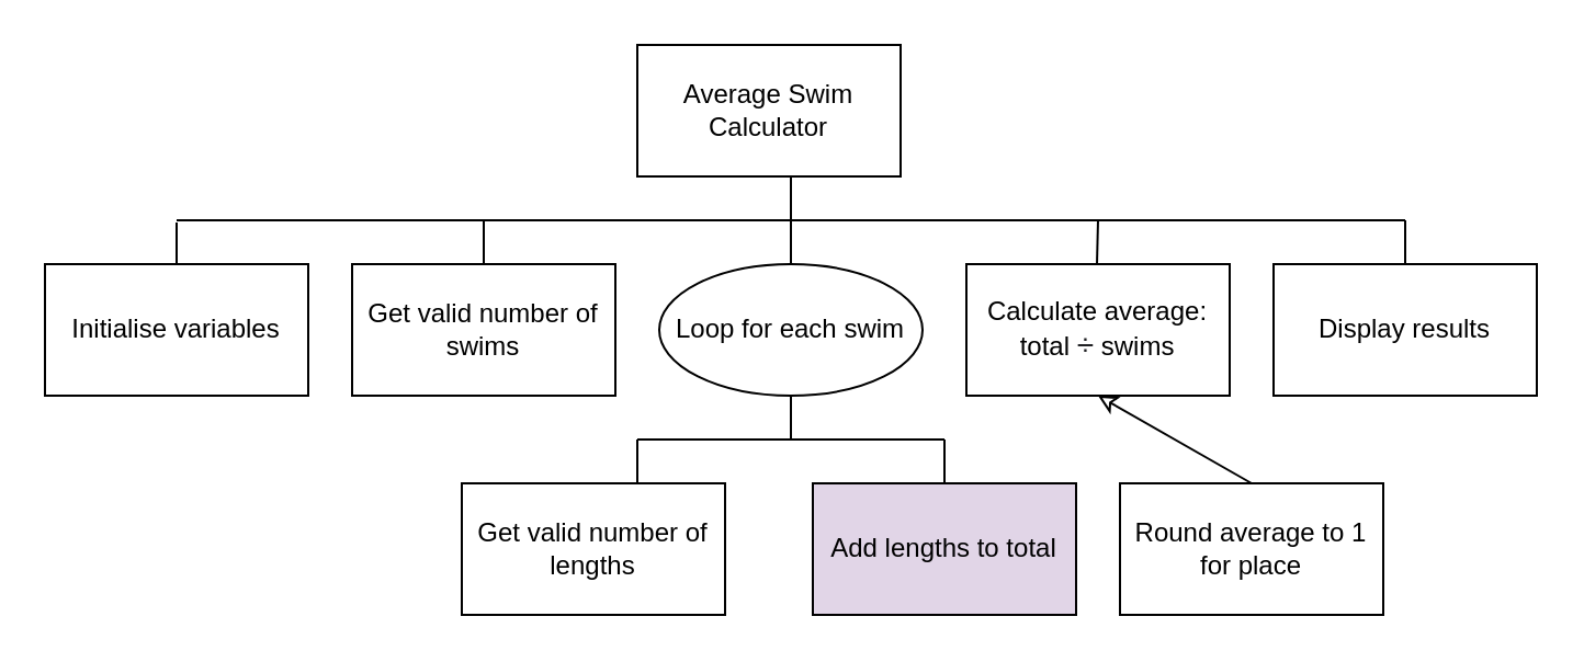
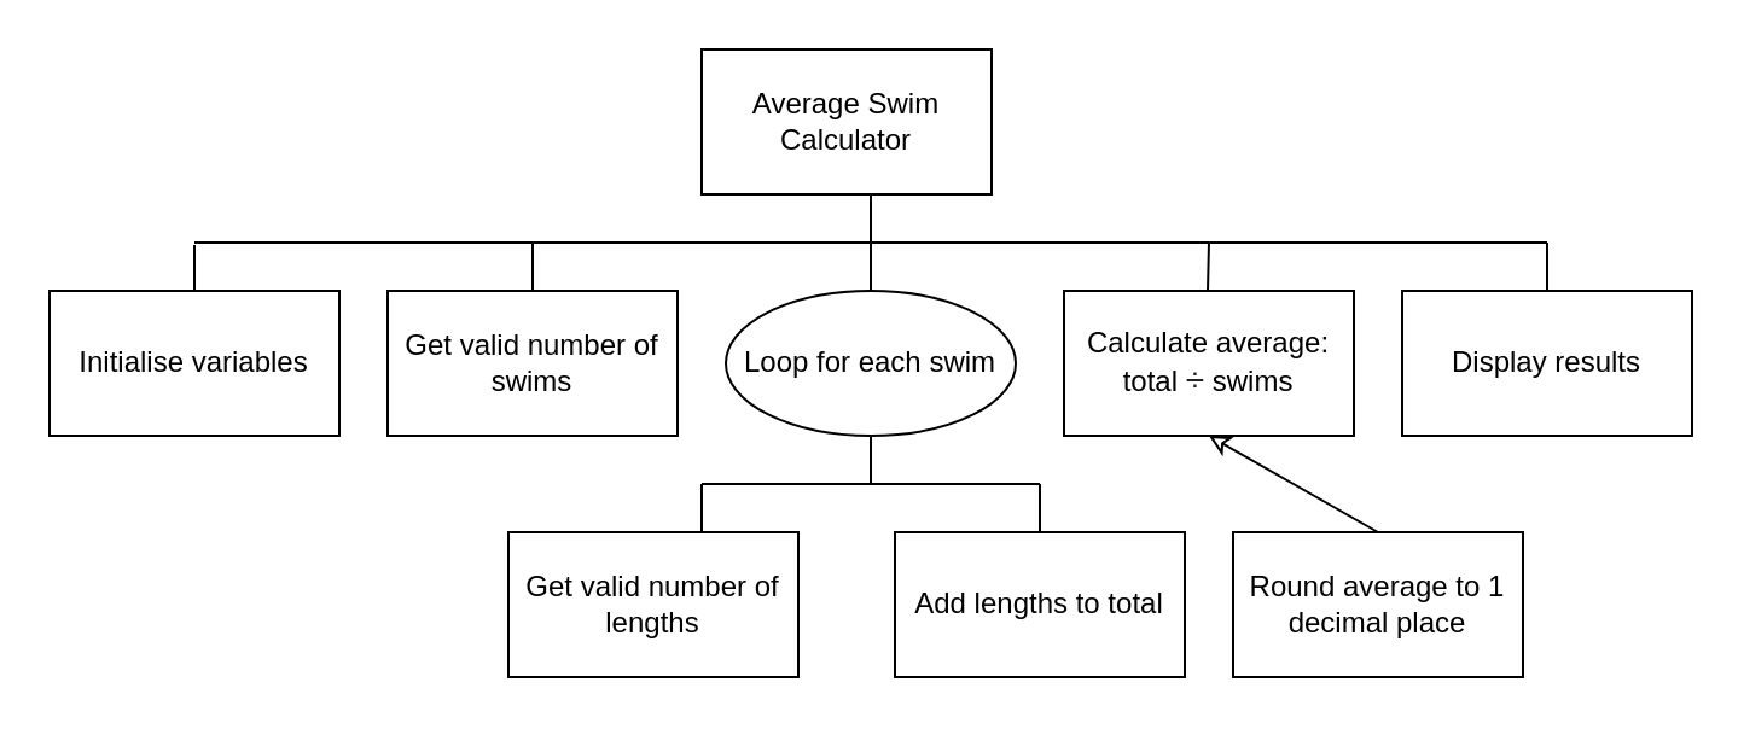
  <mxCell id="0" />
  <mxCell id="1" parent="0" />
  <mxCell id="2" style="edgeStyle=orthogonalEdgeStyle;rounded=0;orthogonalLoop=1;jettySize=auto;html=1;exitX=0.5;exitY=1;exitDx=0;exitDy=0;endArrow=none;endFill=0;" parent="1" source="3" edge="1"><mxGeometry relative="1" as="geometry"><mxPoint x="360" y="100" as="targetPoint" /></mxGeometry></mxCell>
  <mxCell id="3" value="Average Swim Calculator" style="rounded=0;whiteSpace=wrap;html=1;" parent="1" vertex="1"><mxGeometry x="290" y="20" width="120" height="60" as="geometry" /></mxCell>
  <mxCell id="4" value="" style="endArrow=none;html=1;" parent="1" edge="1"><mxGeometry width="50" height="50" relative="1" as="geometry"><mxPoint x="80" y="100" as="sourcePoint" /><mxPoint x="640" y="100" as="targetPoint" /></mxGeometry></mxCell>
  <mxCell id="5" style="edgeStyle=orthogonalEdgeStyle;rounded=0;orthogonalLoop=1;jettySize=auto;html=1;exitX=0.5;exitY=0;exitDx=0;exitDy=0;endArrow=none;endFill=0;" parent="1" edge="1"><mxGeometry relative="1" as="geometry"><mxPoint x="500" y="100" as="targetPoint" /><mxPoint x="499.5" y="120" as="sourcePoint" /></mxGeometry></mxCell>
  <mxCell id="6" style="edgeStyle=orthogonalEdgeStyle;rounded=0;orthogonalLoop=1;jettySize=auto;html=1;exitX=0.5;exitY=0;exitDx=0;exitDy=0;endArrow=none;endFill=0;" parent="1" source="7" edge="1"><mxGeometry relative="1" as="geometry"><mxPoint x="220" y="100" as="targetPoint" /></mxGeometry></mxCell>
  <mxCell id="7" value="Get valid number of swims" style="rounded=0;whiteSpace=wrap;html=1;" parent="1" vertex="1"><mxGeometry x="160" y="120" width="120" height="60" as="geometry" /></mxCell>
  <mxCell id="8" style="rounded=0;orthogonalLoop=1;jettySize=auto;html=1;exitX=0.5;exitY=0;exitDx=0;exitDy=0;entryX=0.5;entryY=1;entryDx=0;entryDy=0;endArrow=classic;endFill=0;" parent="1" source="9" edge="1" target="12"><mxGeometry relative="1" as="geometry"><mxPoint x="510" y="180" as="targetPoint" /></mxGeometry></mxCell>
- <mxCell id="9" value="Round average to 1 for place" style="rounded=0;whiteSpace=wrap;html=1;" parent="1" vertex="1"><mxGeometry x="510" y="220" width="120" height="60" as="geometry" /></mxCell>
+ <mxCell id="9" value="Round average to 1 decimal place" style="rounded=0;whiteSpace=wrap;html=1;" parent="1" vertex="1"><mxGeometry x="510" y="220" width="120" height="60" as="geometry" /></mxCell>
  <mxCell id="10" style="edgeStyle=orthogonalEdgeStyle;rounded=0;orthogonalLoop=1;jettySize=auto;html=1;exitX=0.5;exitY=0;exitDx=0;exitDy=0;endArrow=none;endFill=0;" parent="1" source="11" edge="1"><mxGeometry relative="1" as="geometry"><mxPoint x="640" y="100" as="targetPoint" /></mxGeometry></mxCell>
  <mxCell id="11" value="Display results" style="rounded=0;whiteSpace=wrap;html=1;" parent="1" vertex="1"><mxGeometry x="580" y="120" width="120" height="60" as="geometry" /></mxCell>
  <mxCell id="12" value="Calculate average:&lt;br&gt;total&amp;nbsp;&lt;span style=&quot;color: rgb(32, 33, 36); text-align: left; background-color: rgb(255, 255, 255);&quot;&gt;&lt;font style=&quot;font-size: 14px;&quot;&gt;÷&lt;/font&gt;&lt;font style=&quot;font-size: 12px;&quot;&gt;&amp;nbsp;&lt;/font&gt;&lt;/span&gt;swims" style="rounded=0;whiteSpace=wrap;html=1;" parent="1" vertex="1"><mxGeometry x="440" y="120" width="120" height="60" as="geometry" /></mxCell>
  <mxCell id="13" style="edgeStyle=orthogonalEdgeStyle;rounded=0;orthogonalLoop=1;jettySize=auto;html=1;exitX=0.5;exitY=0;exitDx=0;exitDy=0;endArrow=none;endFill=0;" parent="1" source="14" edge="1"><mxGeometry relative="1" as="geometry"><mxPoint x="80" y="101" as="targetPoint" /></mxGeometry></mxCell>
  <mxCell id="14" value="Initialise variables" style="rounded=0;whiteSpace=wrap;html=1;" parent="1" vertex="1"><mxGeometry x="20" y="120" width="120" height="60" as="geometry" /></mxCell>
  <mxCell id="15" style="edgeStyle=orthogonalEdgeStyle;shape=connector;rounded=0;orthogonalLoop=1;jettySize=auto;html=1;exitX=0.5;exitY=1;exitDx=0;exitDy=0;labelBackgroundColor=default;strokeColor=default;align=center;verticalAlign=middle;fontFamily=Helvetica;fontSize=11;fontColor=default;endArrow=none;endFill=0;" parent="1" source="17" edge="1"><mxGeometry relative="1" as="geometry"><mxPoint x="360" y="200" as="targetPoint" /></mxGeometry></mxCell>
  <mxCell id="16" style="edgeStyle=none;rounded=0;orthogonalLoop=1;jettySize=auto;html=1;exitX=0.5;exitY=0;exitDx=0;exitDy=0;endArrow=none;endFill=0;" parent="1" source="17" edge="1"><mxGeometry relative="1" as="geometry"><mxPoint x="360" y="100" as="targetPoint" /></mxGeometry></mxCell>
  <mxCell id="17" value="Loop for each swim" style="ellipse;whiteSpace=wrap;html=1;" parent="1" vertex="1"><mxGeometry x="300" y="120" width="120" height="60" as="geometry" /></mxCell>
  <mxCell id="18" style="edgeStyle=orthogonalEdgeStyle;shape=connector;rounded=0;orthogonalLoop=1;jettySize=auto;html=1;exitX=0.5;exitY=0;exitDx=0;exitDy=0;labelBackgroundColor=default;strokeColor=default;align=center;verticalAlign=middle;fontFamily=Helvetica;fontSize=11;fontColor=default;endArrow=none;endFill=0;" parent="1" source="19" edge="1"><mxGeometry relative="1" as="geometry"><mxPoint x="290" y="200" as="targetPoint" /></mxGeometry></mxCell>
  <mxCell id="19" value="Get valid number of lengths" style="rounded=0;whiteSpace=wrap;html=1;" parent="1" vertex="1"><mxGeometry x="210" y="220" width="120" height="60" as="geometry" /></mxCell>
  <mxCell id="20" style="edgeStyle=orthogonalEdgeStyle;rounded=0;orthogonalLoop=1;jettySize=auto;html=1;exitX=0.5;exitY=0;exitDx=0;exitDy=0;endArrow=none;endFill=0;" parent="1" source="21" edge="1"><mxGeometry relative="1" as="geometry"><mxPoint x="430" y="200" as="targetPoint" /></mxGeometry></mxCell>
- <mxCell id="21" value="Add lengths to total" style="rounded=0;whiteSpace=wrap;html=1;fillColor=#e1d5e7;" parent="1" vertex="1"><mxGeometry x="370" y="220" width="120" height="60" as="geometry" /></mxCell>
+ <mxCell id="21" value="Add lengths to total" style="rounded=0;whiteSpace=wrap;html=1;" parent="1" vertex="1"><mxGeometry x="370" y="220" width="120" height="60" as="geometry" /></mxCell>
  <mxCell id="22" value="" style="endArrow=none;html=1;rounded=0;labelBackgroundColor=default;strokeColor=default;align=center;verticalAlign=middle;fontFamily=Helvetica;fontSize=11;fontColor=default;shape=connector;" parent="1" edge="1"><mxGeometry width="50" height="50" relative="1" as="geometry"><mxPoint x="290" y="200" as="sourcePoint" /><mxPoint x="430" y="200" as="targetPoint" /></mxGeometry></mxCell>
